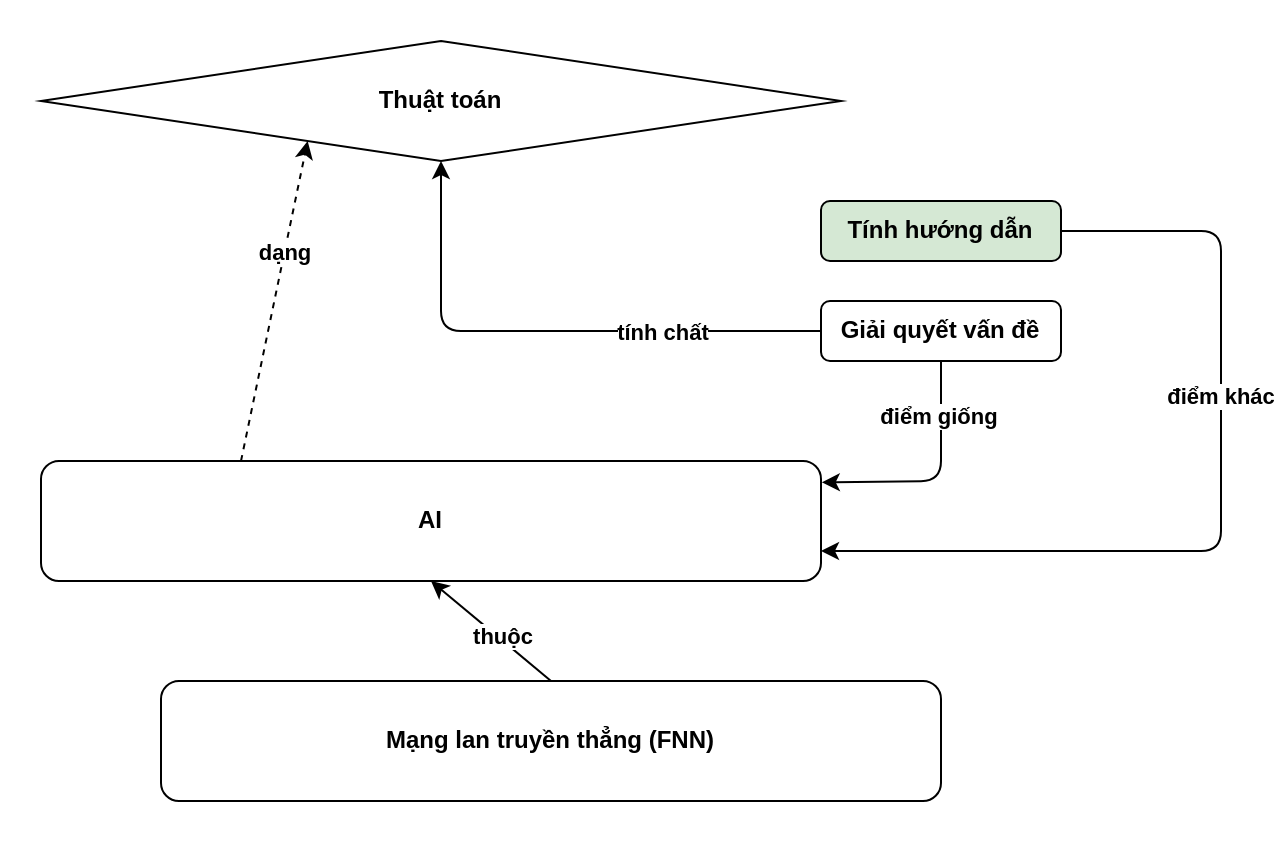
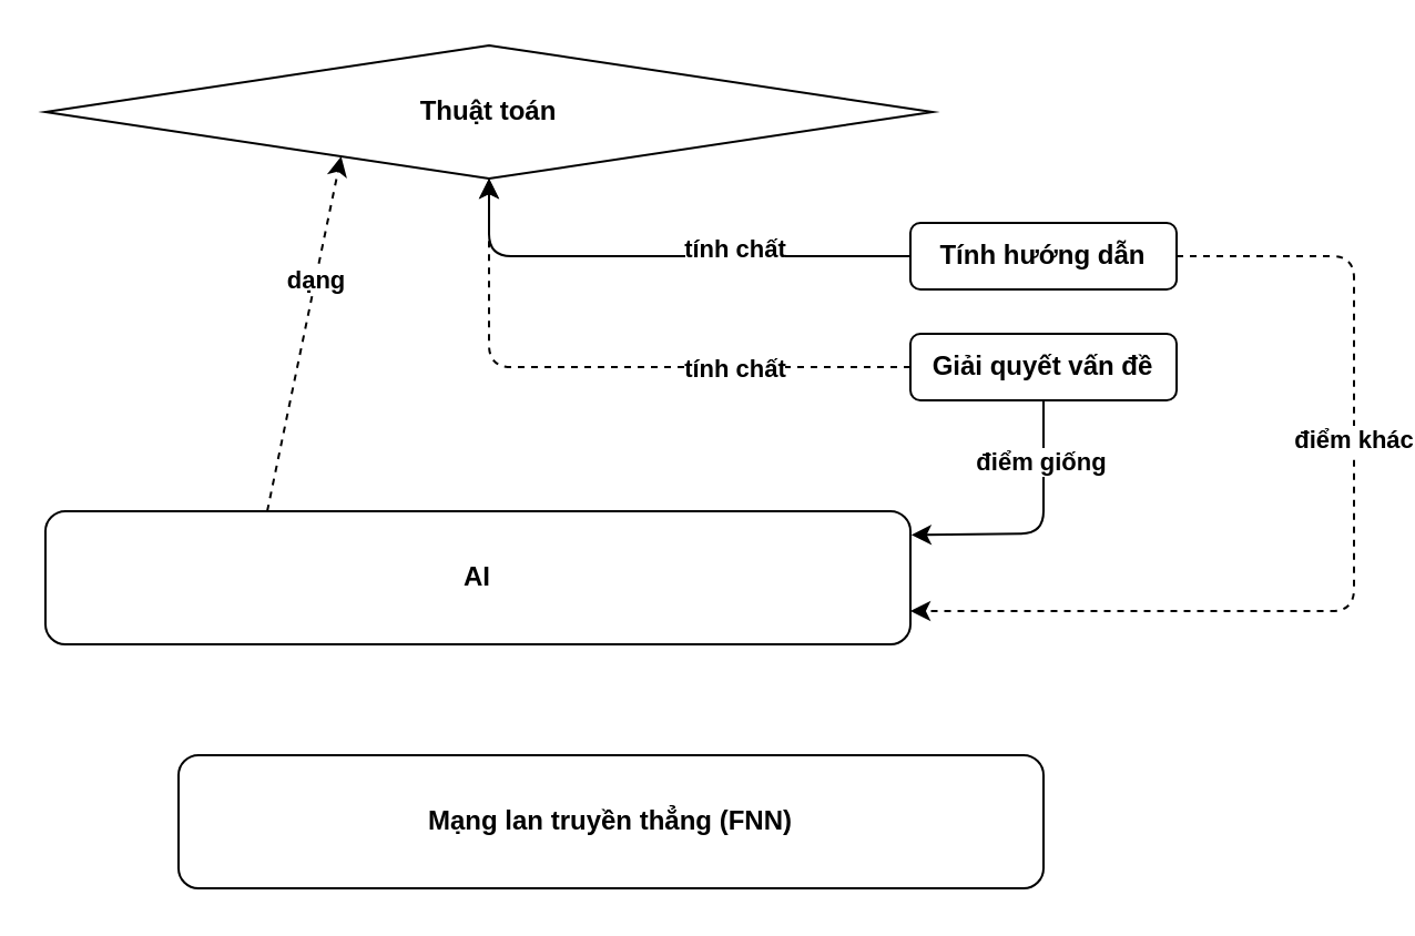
  <mxCell id="0" />
  <mxCell id="1" parent="0" />
  <mxCell id="2" value="&lt;b&gt;Thuật toán&lt;/b&gt;" style="rhombus;whiteSpace=wrap;html=1;" vertex="1" parent="1"><mxGeometry x="20" y="20" width="400" height="60" as="geometry" /></mxCell>
  <mxCell id="3" value="&lt;b&gt;AI&lt;/b&gt;" style="rounded=1;whiteSpace=wrap;html=1;" vertex="1" parent="1"><mxGeometry x="20" y="230" width="390" height="60" as="geometry" /></mxCell>
  <mxCell id="4" value="&lt;b&gt;Mạng lan truyền thẳng (FNN)&lt;/b&gt;" style="rounded=1;whiteSpace=wrap;html=1;" vertex="1" parent="1"><mxGeometry x="80" y="340" width="390" height="60" as="geometry" /></mxCell>
- <mxCell id="5" value="&lt;b&gt;Tính hướng dẫn&lt;/b&gt;" style="rounded=1;whiteSpace=wrap;html=1;fillColor=#d5e8d4;" vertex="1" parent="1"><mxGeometry x="410" y="100" width="120" height="30" as="geometry" /></mxCell>
+ <mxCell id="5" value="&lt;b&gt;Tính hướng dẫn&lt;/b&gt;" style="rounded=1;whiteSpace=wrap;html=1;" vertex="1" parent="1"><mxGeometry x="410" y="100" width="120" height="30" as="geometry" /></mxCell>
  <mxCell id="6" value="&lt;b&gt;Giải quyết vấn đề&lt;/b&gt;" style="rounded=1;whiteSpace=wrap;html=1;" vertex="1" parent="1"><mxGeometry x="410" y="150" width="120" height="30" as="geometry" /></mxCell>
- <mxCell id="9" value="" style="endArrow=classic;html=1;exitX=0;exitY=0.5;exitDx=0;exitDy=0;entryX=0.5;entryY=1;entryDx=0;entryDy=0;" edge="1" parent="1" source="6" target="2"><mxGeometry width="50" height="50" relative="1" as="geometry"><mxPoint x="420" y="125" as="sourcePoint" /><mxPoint x="230" y="90" as="targetPoint" /><Array as="points"><mxPoint x="220" y="165" /></Array></mxGeometry></mxCell>
+ <mxCell id="7" value="" style="endArrow=classic;html=1;exitX=0;exitY=0.5;exitDx=0;exitDy=0;entryX=0.5;entryY=1;entryDx=0;entryDy=0;" edge="1" parent="1" source="5" target="2"><mxGeometry width="50" height="50" relative="1" as="geometry"><mxPoint x="350" y="180" as="sourcePoint" /><mxPoint x="400" y="130" as="targetPoint" /><Array as="points"><mxPoint x="220" y="115" /></Array></mxGeometry></mxCell>
+ <mxCell id="8" value="tính chất" style="edgeLabel;html=1;align=center;verticalAlign=middle;resizable=0;points=[];fontStyle=1" vertex="1" connectable="0" parent="7"><mxGeometry x="-0.049" y="-4" relative="1" as="geometry"><mxPoint x="27" as="offset" /></mxGeometry></mxCell>
+ <mxCell id="9" value="" style="endArrow=classic;html=1;exitX=0;exitY=0.5;exitDx=0;exitDy=0;entryX=0.5;entryY=1;entryDx=0;entryDy=0;dashed=1;" edge="1" parent="1" source="6" target="2"><mxGeometry width="50" height="50" relative="1" as="geometry"><mxPoint x="420" y="125" as="sourcePoint" /><mxPoint x="230" y="90" as="targetPoint" /><Array as="points"><mxPoint x="220" y="165" /></Array></mxGeometry></mxCell>
  <mxCell id="10" value="tính chất" style="edgeLabel;html=1;align=center;verticalAlign=middle;resizable=0;points=[];fontStyle=1" vertex="1" connectable="0" parent="9"><mxGeometry x="-0.049" y="-4" relative="1" as="geometry"><mxPoint x="51" y="4" as="offset" /></mxGeometry></mxCell>
  <mxCell id="11" value="" style="endArrow=classic;html=1;entryX=0.25;entryY=1;entryDx=0;entryDy=0;dashed=1;" edge="1" parent="1" target="2"><mxGeometry width="50" height="50" relative="1" as="geometry"><mxPoint x="120" y="230" as="sourcePoint" /><mxPoint x="200" y="200" as="targetPoint" /></mxGeometry></mxCell>
  <mxCell id="12" value="&lt;b&gt;dạng&lt;/b&gt;" style="edgeLabel;html=1;align=center;verticalAlign=middle;resizable=0;points=[];" vertex="1" connectable="0" parent="11"><mxGeometry x="0.31" relative="1" as="geometry"><mxPoint as="offset" /></mxGeometry></mxCell>
- <mxCell id="13" value="" style="endArrow=classic;html=1;exitX=0.5;exitY=0;exitDx=0;exitDy=0;entryX=0.5;entryY=1;entryDx=0;entryDy=0;" edge="1" parent="1" source="4" target="3"><mxGeometry width="50" height="50" relative="1" as="geometry"><mxPoint x="270" y="360" as="sourcePoint" /><mxPoint x="320" y="310" as="targetPoint" /></mxGeometry></mxCell>
- <mxCell id="14" value="&lt;b&gt;thuộc&lt;/b&gt;" style="edgeLabel;html=1;align=center;verticalAlign=middle;resizable=0;points=[];" vertex="1" connectable="0" parent="13"><mxGeometry x="-0.157" y="-2" relative="1" as="geometry"><mxPoint as="offset" /></mxGeometry></mxCell>
- <mxCell id="15" value="" style="endArrow=classic;html=1;exitX=1;exitY=0.5;exitDx=0;exitDy=0;entryX=1;entryY=0.75;entryDx=0;entryDy=0;" edge="1" parent="1" source="5" target="3"><mxGeometry width="50" height="50" relative="1" as="geometry"><mxPoint x="380" y="200" as="sourcePoint" /><mxPoint x="430" y="150" as="targetPoint" /><Array as="points"><mxPoint x="610" y="115" /><mxPoint x="610" y="275" /></Array></mxGeometry></mxCell>
+ <mxCell id="15" value="" style="endArrow=classic;html=1;exitX=1;exitY=0.5;exitDx=0;exitDy=0;entryX=1;entryY=0.75;entryDx=0;entryDy=0;dashed=1;" edge="1" parent="1" source="5" target="3"><mxGeometry width="50" height="50" relative="1" as="geometry"><mxPoint x="380" y="200" as="sourcePoint" /><mxPoint x="430" y="150" as="targetPoint" /><Array as="points"><mxPoint x="610" y="115" /><mxPoint x="610" y="275" /></Array></mxGeometry></mxCell>
  <mxCell id="16" value="&lt;b&gt;điểm khác&lt;/b&gt;" style="edgeLabel;html=1;align=center;verticalAlign=middle;resizable=0;points=[];" vertex="1" connectable="0" parent="15"><mxGeometry x="-0.262" y="-1" relative="1" as="geometry"><mxPoint as="offset" /></mxGeometry></mxCell>
  <mxCell id="17" value="" style="endArrow=classic;html=1;exitX=0.5;exitY=1;exitDx=0;exitDy=0;entryX=1.001;entryY=0.178;entryDx=0;entryDy=0;entryPerimeter=0;" edge="1" parent="1" source="6" target="3"><mxGeometry width="50" height="50" relative="1" as="geometry"><mxPoint x="430" y="210" as="sourcePoint" /><mxPoint x="480" y="160" as="targetPoint" /><Array as="points"><mxPoint x="470" y="240" /></Array></mxGeometry></mxCell>
  <mxCell id="18" value="&lt;b&gt;điểm giống&lt;/b&gt;" style="edgeLabel;html=1;align=center;verticalAlign=middle;resizable=0;points=[];" vertex="1" connectable="0" parent="17"><mxGeometry x="-0.542" y="-2" relative="1" as="geometry"><mxPoint as="offset" /></mxGeometry></mxCell>
